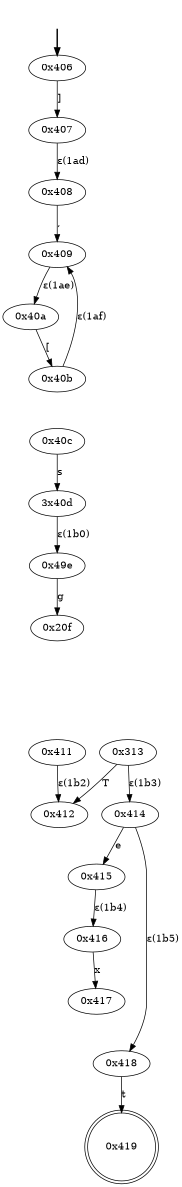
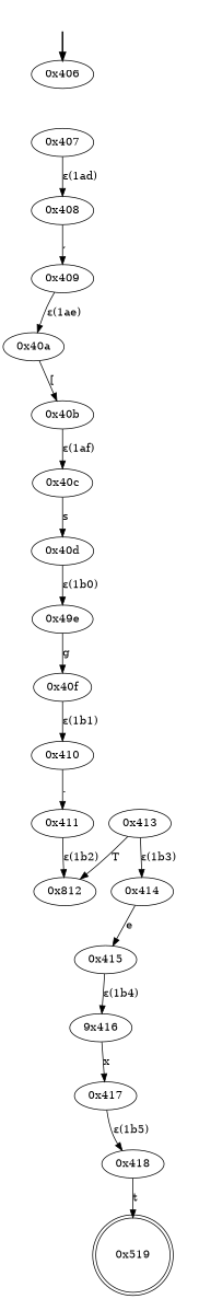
  digraph {
    fontname="DejaVu Serif"
    node [fontname="DejaVu Serif"]
    edge [fontname="DejaVu Serif"]
    fake [style=invisible]
    "0x406" [root=true]
    "0x407"
    "0x408"
    "0x409"
    "0x40a"
    "0x40b"
    "0x40c"
-   "0x40d" [label="3x40d"]
+   "0x40d"
    n10 [label="0x49e"]
-   "0x40f" [label="0x20f"]
+   "0x40f"
+   "0x410"
    "0x411"
-   "0x412"
-   "0x413" [label="0x313"]
+   "0x412" [label="0x812"]
+   "0x413"
    "0x414"
    "0x415"
-   "0x416"
+   "0x416" [label="9x416"]
    "0x417"
    "0x418"
-   "0x419" [shape=doublecircle]
+   "0x419" [shape=doublecircle label="0x519"]
    fake -> "0x406" [style=bold]
-   "0x406" -> "0x407" [label="]"]
    "0x407" -> "0x408" [label="ε(1ad)"]
    "0x408" -> "0x409" [label=","]
    "0x409" -> "0x40a" [label="ε(1ae)"]
    "0x40a" -> "0x40b" [label="["]
-   "0x40b" -> "0x409" [label="ε(1af)"]
+   "0x40b" -> "0x40c" [label="ε(1af)"]
    "0x40c" -> "0x40d" [label=s]
    "0x40d" -> n10 [label="ε(1b0)"]
    n10 -> "0x40f" [label=g]
+   "0x40f" -> "0x410" [label="ε(1b1)"]
+   "0x410" -> "0x411" [label="."]
    "0x411" -> "0x412" [label="ε(1b2)"]
    "0x413" -> "0x412" [label=T]
    "0x413" -> "0x414" [label="ε(1b3)"]
    "0x414" -> "0x415" [label=e]
    "0x415" -> "0x416" [label="ε(1b4)"]
    "0x416" -> "0x417" [label=x]
-   "0x414" -> "0x418" [label="ε(1b5)"]
+   "0x417" -> "0x418" [label="ε(1b5)"]
    "0x418" -> "0x419" [label=t]
  }
